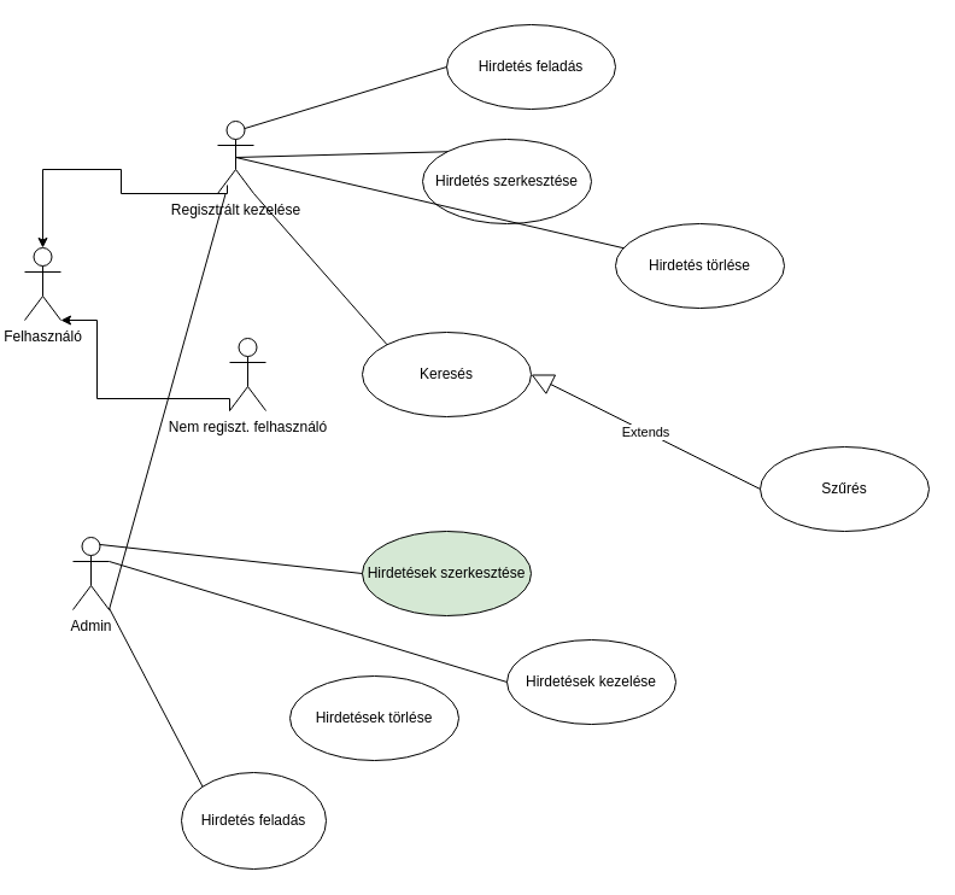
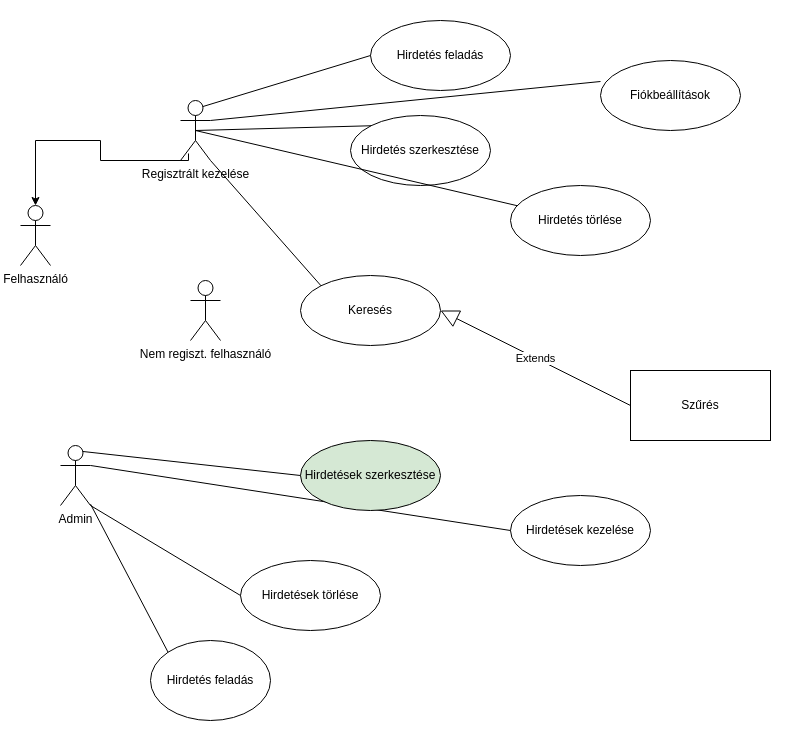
  <mxCell id="0" />
  <mxCell id="1" parent="0" />
  <mxCell id="2" value="Admin&lt;br&gt;" style="shape=umlActor;verticalLabelPosition=bottom;verticalAlign=top;html=1;" parent="1" vertex="1"><mxGeometry x="60" y="445" width="30" height="60" as="geometry" /></mxCell>
  <mxCell id="3" style="edgeStyle=orthogonalEdgeStyle;rounded=0;orthogonalLoop=1;jettySize=auto;html=1;exitX=0.267;exitY=0.883;exitDx=0;exitDy=0;exitPerimeter=0;" parent="1" source="4" target="13" edge="1"><mxGeometry relative="1" as="geometry"><Array as="points"><mxPoint x="188" y="160" /><mxPoint x="100" y="160" /><mxPoint x="100" y="140" /><mxPoint x="35" y="140" /></Array><mxPoint x="160" y="180" as="sourcePoint" /></mxGeometry></mxCell>
  <mxCell id="4" value="Regisztrált kezelése&lt;br&gt;" style="shape=umlActor;verticalLabelPosition=bottom;verticalAlign=top;html=1;" parent="1" vertex="1"><mxGeometry x="180" y="100" width="30" height="60" as="geometry" /></mxCell>
- <mxCell id="5" style="edgeStyle=orthogonalEdgeStyle;rounded=0;orthogonalLoop=1;jettySize=auto;html=1;exitX=0;exitY=1;exitDx=0;exitDy=0;exitPerimeter=0;entryX=1;entryY=1;entryDx=0;entryDy=0;entryPerimeter=0;" parent="1" source="6" target="13" edge="1"><mxGeometry relative="1" as="geometry"><Array as="points"><mxPoint x="190" y="330" /><mxPoint x="80" y="330" /></Array></mxGeometry></mxCell>
  <mxCell id="6" value="Nem regiszt. felhasználó" style="shape=umlActor;verticalLabelPosition=bottom;verticalAlign=top;html=1;" parent="1" vertex="1"><mxGeometry x="190" y="280" width="30" height="60" as="geometry" /></mxCell>
  <mxCell id="7" value="Hirdetések törlése" style="ellipse;whiteSpace=wrap;html=1;" parent="1" vertex="1"><mxGeometry x="240" y="560" width="140" height="70" as="geometry" /></mxCell>
  <mxCell id="8" value="Hirdetés feladás" style="ellipse;whiteSpace=wrap;html=1;" parent="1" vertex="1"><mxGeometry x="370" width="140" height="70" as="geometry" y="20" /></mxCell>
  <mxCell id="9" value="Keresés" style="ellipse;whiteSpace=wrap;html=1;" parent="1" vertex="1"><mxGeometry x="300" y="275" width="140" height="70" as="geometry" /></mxCell>
- <mxCell id="11" value="Hirdetések kezelése" style="ellipse;whiteSpace=wrap;html=1;" parent="1" vertex="1"><mxGeometry x="420" y="530" width="140" height="70" as="geometry" /></mxCell>
- <mxCell id="12" value="Szűrés" style="ellipse;whiteSpace=wrap;html=1;" parent="1" vertex="1"><mxGeometry x="630" y="370" width="140" height="70" as="geometry" /></mxCell>
+ <mxCell id="10" value="Fiókbeállítások" style="ellipse;whiteSpace=wrap;html=1;" parent="1" vertex="1"><mxGeometry x="600" y="60" width="140" height="70" as="geometry" /></mxCell>
+ <mxCell id="11" value="Hirdetések kezelése" style="ellipse;whiteSpace=wrap;html=1;" parent="1" vertex="1"><mxGeometry x="510" y="495" width="140" height="70" as="geometry" /></mxCell>
+ <mxCell id="12" value="Szűrés" style="whiteSpace=wrap;html=1;rounded=0;" parent="1" vertex="1"><mxGeometry x="630" y="370" width="140" height="70" as="geometry" /></mxCell>
  <mxCell id="13" value="Felhasználó" style="shape=umlActor;verticalLabelPosition=bottom;verticalAlign=top;html=1;" parent="1" vertex="1"><mxGeometry x="20" y="205" width="30" height="60" as="geometry" /></mxCell>
  <mxCell id="14" value="" style="endArrow=none;html=1;entryX=0;entryY=0.5;entryDx=0;entryDy=0;exitX=0.75;exitY=0.1;exitDx=0;exitDy=0;exitPerimeter=0;" parent="1" source="4" target="8" edge="1"><mxGeometry width="50" height="50" relative="1" as="geometry"><mxPoint x="210" y="100" as="sourcePoint" /><mxPoint x="260" y="50" as="targetPoint" /></mxGeometry></mxCell>
+ <mxCell id="15" value="" style="endArrow=none;html=1;entryX=0;entryY=0.3;entryDx=0;entryDy=0;entryPerimeter=0;exitX=1;exitY=0.333;exitDx=0;exitDy=0;exitPerimeter=0;" parent="1" source="4" target="10" edge="1"><mxGeometry width="50" height="50" relative="1" as="geometry"><mxPoint x="220" y="110" as="sourcePoint" /><mxPoint x="360" y="75" as="targetPoint" /></mxGeometry></mxCell>
  <mxCell id="16" value="Extends" style="endArrow=block;endSize=16;endFill=0;html=1;exitX=0;exitY=0.5;exitDx=0;exitDy=0;entryX=1;entryY=0.5;entryDx=0;entryDy=0;" parent="1" source="12" target="9" edge="1"><mxGeometry width="160" relative="1" as="geometry"><mxPoint x="410" y="420" as="sourcePoint" /><mxPoint x="570" y="420" as="targetPoint" /></mxGeometry></mxCell>
  <mxCell id="17" value="" style="endArrow=none;html=1;entryX=1;entryY=1;entryDx=0;entryDy=0;entryPerimeter=0;exitX=0;exitY=0;exitDx=0;exitDy=0;" parent="1" source="9" target="4" edge="1"><mxGeometry width="50" height="50" relative="1" as="geometry"><mxPoint x="400" y="420" as="sourcePoint" /><mxPoint x="450" y="370" as="targetPoint" /></mxGeometry></mxCell>
- <mxCell id="18" value="" style="endArrow=none;html=1;exitX=1;exitY=1;exitDx=0;exitDy=0;exitPerimeter=0;" parent="1" source="2" target="4" edge="1"><mxGeometry width="50" height="50" relative="1" as="geometry"><mxPoint x="400" y="420" as="sourcePoint" /><mxPoint x="450" y="370" as="targetPoint" /></mxGeometry></mxCell>
+ <mxCell id="18" value="" style="endArrow=none;html=1;exitX=1;exitY=1;exitDx=0;exitDy=0;exitPerimeter=0;entryX=0;entryY=0.5;entryDx=0;entryDy=0;" parent="1" source="2" target="7" edge="1"><mxGeometry width="50" height="50" relative="1" as="geometry"><mxPoint x="400" y="420" as="sourcePoint" /><mxPoint x="450" y="370" as="targetPoint" /></mxGeometry></mxCell>
  <mxCell id="19" value="" style="endArrow=none;html=1;exitX=1;exitY=0.333;exitDx=0;exitDy=0;exitPerimeter=0;entryX=0;entryY=0.5;entryDx=0;entryDy=0;" parent="1" source="2" target="11" edge="1"><mxGeometry width="50" height="50" relative="1" as="geometry"><mxPoint x="400" y="420" as="sourcePoint" /><mxPoint x="450" y="370" as="targetPoint" /></mxGeometry></mxCell>
  <mxCell id="20" value="Hirdetések szerkesztése" style="ellipse;whiteSpace=wrap;html=1;fillColor=#d5e8d4;" parent="1" vertex="1"><mxGeometry x="300" y="440" width="140" height="70" as="geometry" /></mxCell>
  <mxCell id="21" value="" style="endArrow=none;html=1;exitX=0.75;exitY=0.1;exitDx=0;exitDy=0;exitPerimeter=0;entryX=0;entryY=0.5;entryDx=0;entryDy=0;" parent="1" source="2" target="20" edge="1"><mxGeometry width="50" height="50" relative="1" as="geometry"><mxPoint x="400" y="390" as="sourcePoint" /><mxPoint x="450" y="340" as="targetPoint" /></mxGeometry></mxCell>
  <mxCell id="22" value="Hirdetés feladás" style="ellipse;whiteSpace=wrap;html=1;" parent="1" vertex="1"><mxGeometry x="150" y="640" width="120" height="80" as="geometry" /></mxCell>
  <mxCell id="23" value="Hirdetés szerkesztése" style="ellipse;whiteSpace=wrap;html=1;" parent="1" vertex="1"><mxGeometry x="350" y="115" width="140" height="70" as="geometry" /></mxCell>
  <mxCell id="24" value="" style="endArrow=none;html=1;entryX=0;entryY=0;entryDx=0;entryDy=0;exitX=0.5;exitY=0.5;exitDx=0;exitDy=0;exitPerimeter=0;" parent="1" source="4" target="23" edge="1"><mxGeometry width="50" height="50" relative="1" as="geometry"><mxPoint x="230" y="120" as="sourcePoint" /><mxPoint x="570" y="131" as="targetPoint" /></mxGeometry></mxCell>
  <mxCell id="25" value="Hirdetés törlése" style="ellipse;whiteSpace=wrap;html=1;" parent="1" vertex="1"><mxGeometry x="510" y="185" width="140" height="70" as="geometry" /></mxCell>
  <mxCell id="26" value="" style="endArrow=none;html=1;exitX=0.5;exitY=0.5;exitDx=0;exitDy=0;exitPerimeter=0;" parent="1" source="4" target="25" edge="1"><mxGeometry width="50" height="50" relative="1" as="geometry"><mxPoint x="215" y="130" as="sourcePoint" /><mxPoint x="470.503" y="130.251" as="targetPoint" /></mxGeometry></mxCell>
  <mxCell id="27" value="" style="endArrow=none;html=1;entryX=0;entryY=0;entryDx=0;entryDy=0;" parent="1" source="2" target="22" edge="1"><mxGeometry width="50" height="50" relative="1" as="geometry"><mxPoint x="100" y="515" as="sourcePoint" /><mxPoint x="270" y="615" as="targetPoint" /></mxGeometry></mxCell>
